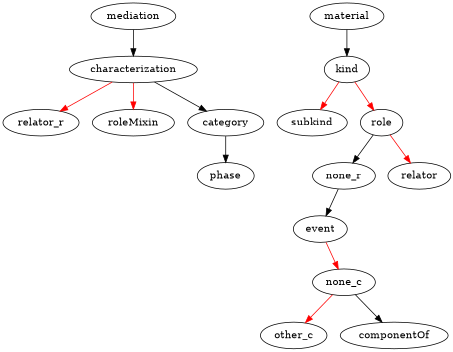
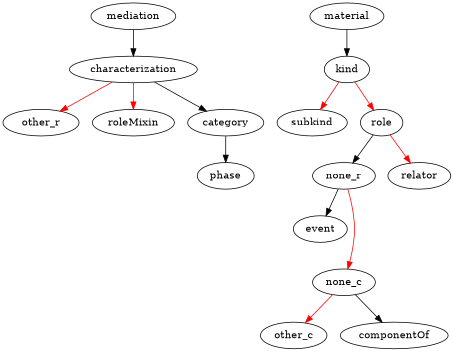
  strict digraph {
    edge [color=black]
    mediation
    characterization
-   other_r [label=relator_r]
+   other_r
    roleMixin
    category
    phase
    material
    kind
    subkind
    role
    none_r
    relator
    event
    none_c
    other_c
    componentOf
    mediation -> characterization
    characterization -> other_r [color=red]
    characterization -> roleMixin [color=red]
    characterization -> category
    category -> phase
    material -> kind
    kind -> subkind [color=red]
    kind -> role [color=red]
    role -> none_r
    role -> relator [color=red]
    none_r -> event
-   event -> none_c [color=red]
+   none_r -> none_c [color=red]
    none_c -> other_c [color=red]
    none_c -> componentOf
  }
